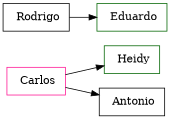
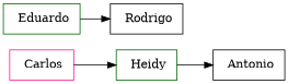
  digraph {
    rankdir=LR
    node [color=darkgreen shape=record]
    "  Carlos " [color=deeppink]
    "  Heidy "
    "  Antonio " [color=black]
    "  Rodrigo " [color=black]
    "  Eduardo "
    "  Carlos " -> "  Heidy "
-   "  Carlos " -> "  Antonio "
-   "  Rodrigo " -> "  Eduardo "
+   "  Heidy " -> "  Antonio "
+   "  Eduardo " -> "  Rodrigo "
  }
